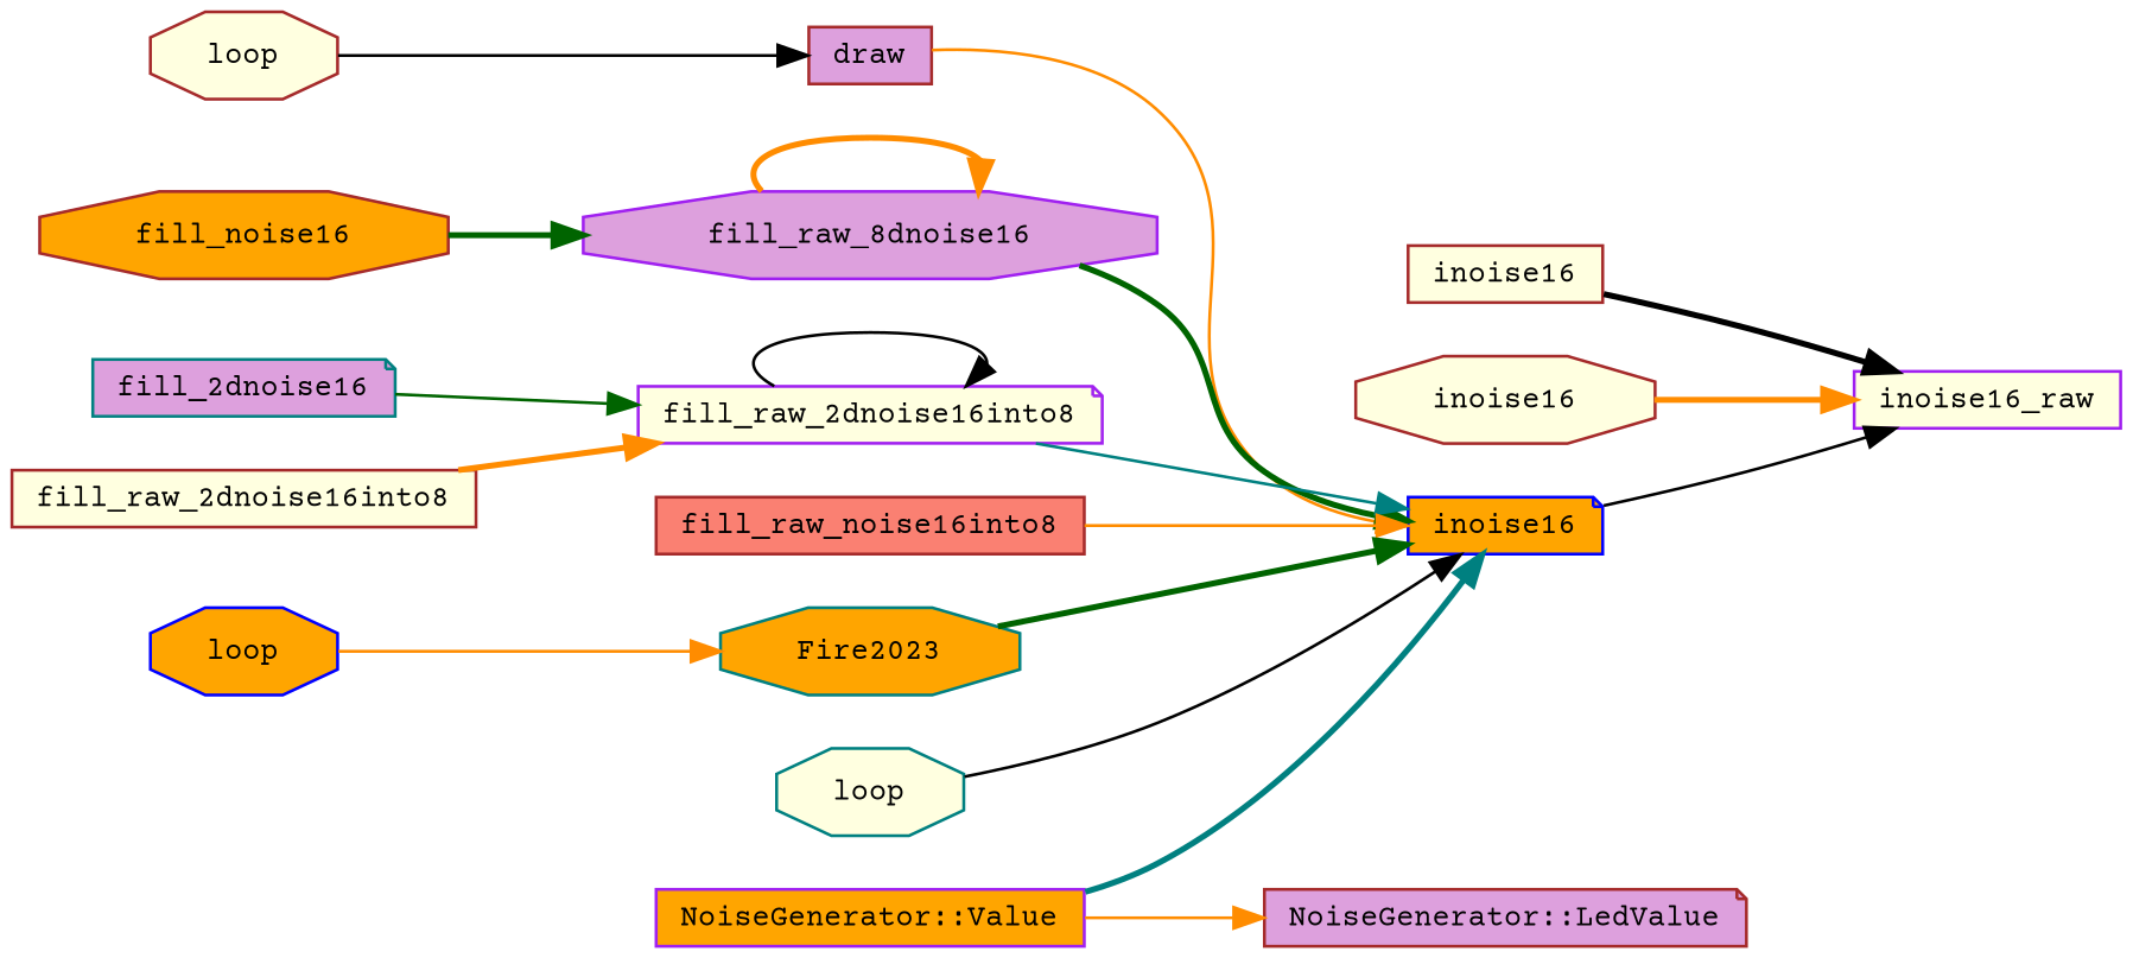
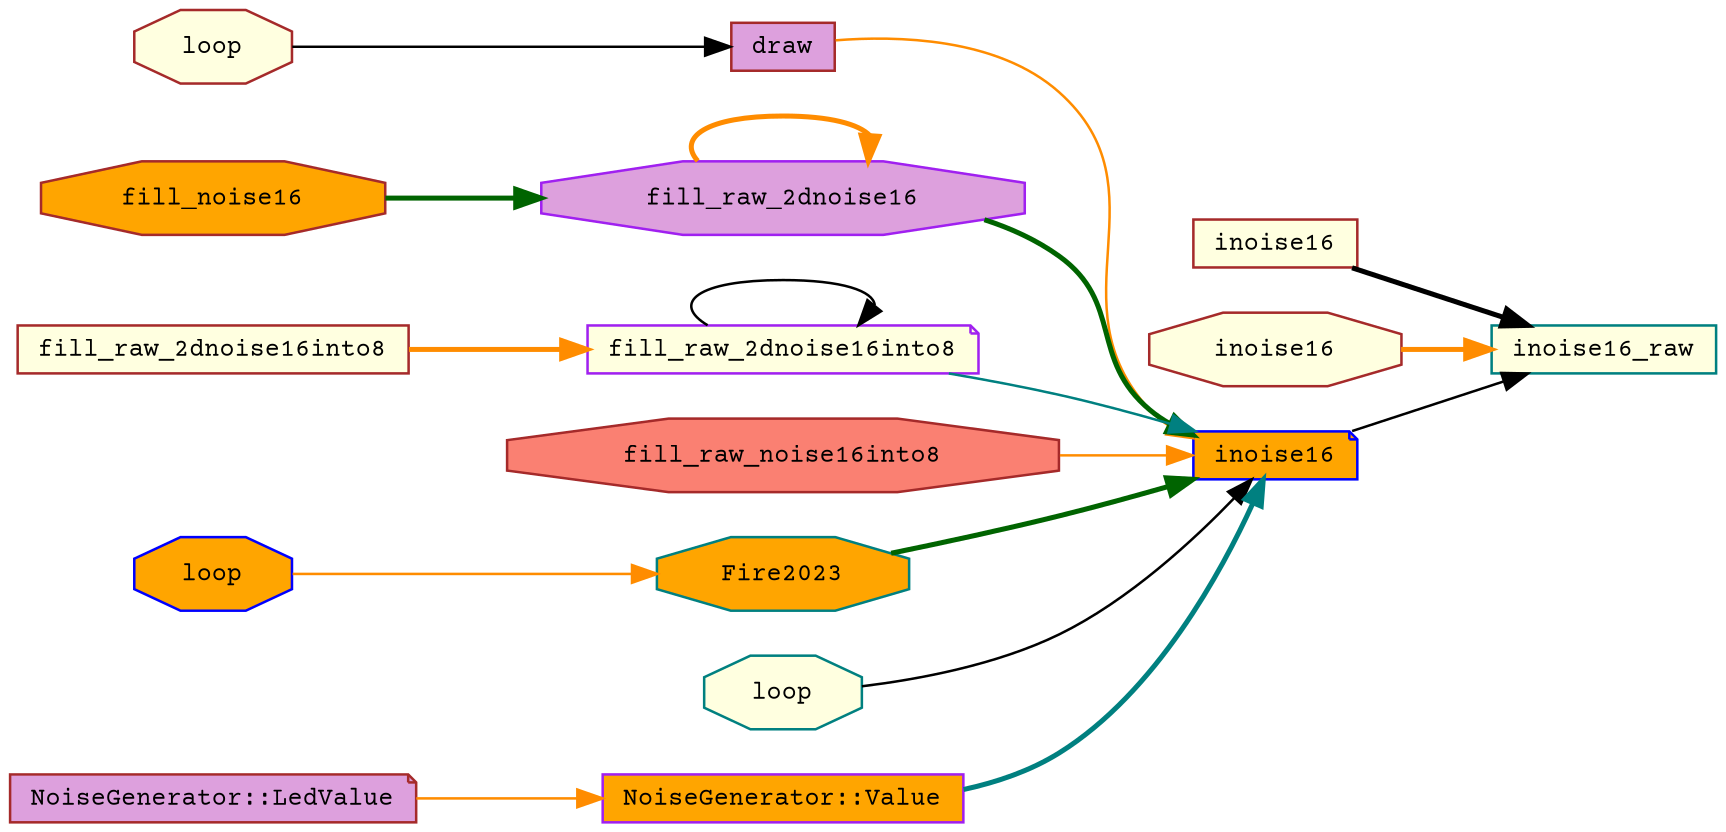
  digraph {
    fontname="Courier Prime"
    rankdir=RL
    node [color=brown fillcolor=lightyellow fontname="Courier Prime" fontsize=10 shape=octagon style=filled]
    edge [color=darkorange dir=back fontname="Courier Prime" fontsize=10 labelfontname=Helvetica labelfontsize=10 style=solid]
-   n1 [color=purple fontcolor=black height=0.2 label=inoise16_raw shape=box width=0.4]
+   n1 [color=teal fontcolor=black height=0.2 label=inoise16_raw shape=box width=0.4]
    n2 [height=0.2 label=inoise16 shape=box width=0.4]
    n3 [height=0.2 label=inoise16 width=0.4]
    n4 [color=blue fillcolor=orange height=0.2 label=inoise16 shape=note width=0.4]
    n5 [fillcolor=plum height=0.2 label=draw shape=box width=0.4]
-   n6 [color=purple fillcolor=plum height=0.2 label=fill_raw_8dnoise16 width=0.4]
+   n6 [color=purple fillcolor=plum height=0.2 label=fill_raw_2dnoise16 width=0.4]
    n7 [color=purple height=0.2 label=fill_raw_2dnoise16into8 shape=note width=0.4]
-   n8 [fillcolor=salmon height=0.2 label=fill_raw_noise16into8 shape=box width=0.4]
+   n8 [fillcolor=salmon height=0.2 label=fill_raw_noise16into8 width=0.4]
    n9 [color=teal fillcolor=orange height=0.2 label=Fire2023 width=0.4]
    n10 [color=teal height=0.2 label=loop width=0.4]
    n11 [color=purple fillcolor=orange height=0.2 label="NoiseGenerator::Value" shape=box width=0.4]
    n12 [height=0.2 label=loop width=0.4]
    n13 [fillcolor=orange height=0.2 label=fill_noise16 width=0.4]
-   n14 [color=teal fillcolor=plum height=0.2 label=fill_2dnoise16 shape=note width=0.4]
    n15 [height=0.2 label=fill_raw_2dnoise16into8 shape=box width=0.4]
    n16 [color=blue fillcolor=orange height=0.2 label=loop width=0.4]
    n17 [fillcolor=plum height=0.2 label="NoiseGenerator::LedValue" shape=note width=0.4]
    n1 -> n2 [color=black style=bold]
    n1 -> n3 [style=bold]
    n1 -> n4 [color=black]
    n4 -> n5
    n4 -> n6 [color=darkgreen style=bold]
    n4 -> n7 [color=teal]
    n4 -> n8
    n4 -> n9 [color=darkgreen style=bold]
    n4 -> n10 [color=black]
    n4 -> n11 [color=teal style=bold]
    n5 -> n12 [color=black]
    n6 -> n6 [style=bold]
    n6 -> n13 [color=darkgreen style=bold]
    n7 -> n7 [color=black]
-   n7 -> n14 [color=darkgreen]
    n7 -> n15 [style=bold]
    n9 -> n16
-   n17 -> n11
+   n11 -> n17
  }
